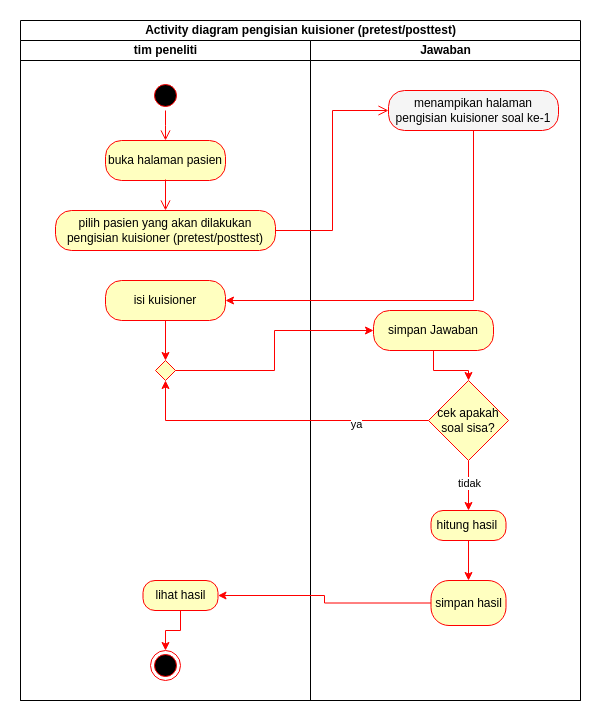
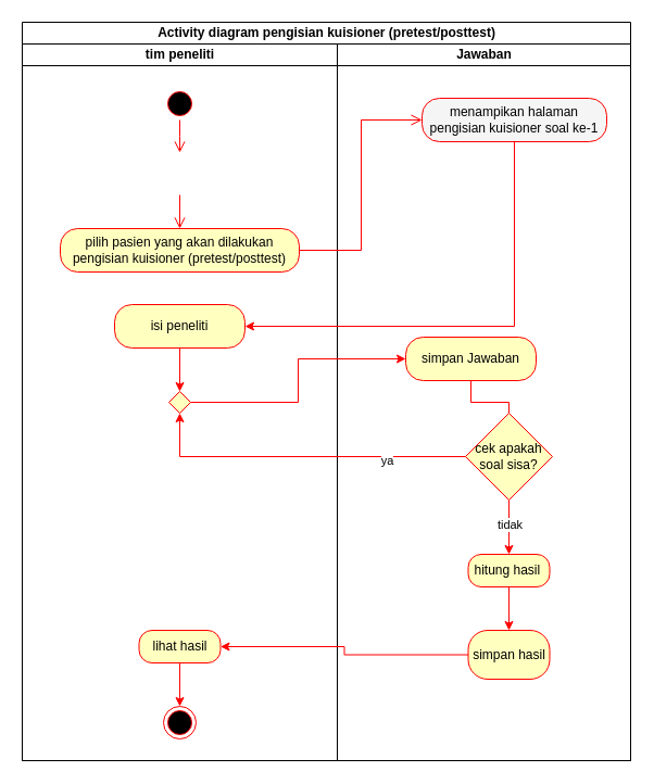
  <mxCell id="0" />
  <mxCell id="1" parent="0" />
  <mxCell id="2" value="Activity diagram pengisian kuisioner (pretest/posttest)" style="swimlane;childLayout=stackLayout;resizeParent=1;resizeParentMax=0;startSize=20;html=1;" parent="1" vertex="1"><mxGeometry x="20" y="20" width="560" height="680" as="geometry" /></mxCell>
  <mxCell id="3" value="tim peneliti" style="swimlane;startSize=20;html=1;" parent="2" vertex="1"><mxGeometry y="20" width="290" height="660" as="geometry" /></mxCell>
  <mxCell id="4" value="" style="ellipse;html=1;shape=startState;fillColor=#000000;strokeColor=#ff0000;" parent="3" vertex="1"><mxGeometry x="130" y="40" width="30" height="30" as="geometry" /></mxCell>
  <mxCell id="5" value="" style="edgeStyle=orthogonalEdgeStyle;html=1;verticalAlign=bottom;endArrow=open;endSize=8;strokeColor=#ff0000;rounded=0;" parent="3" source="4" edge="1"><mxGeometry relative="1" as="geometry"><mxPoint x="145" y="100" as="targetPoint" /></mxGeometry></mxCell>
- <mxCell id="6" value="buka halaman pasien" style="rounded=1;whiteSpace=wrap;html=1;arcSize=40;fontColor=#000000;fillColor=#ffffc0;strokeColor=#ff0000;" parent="3" vertex="1"><mxGeometry x="85" y="100" width="120" height="40" as="geometry" /></mxCell>
  <mxCell id="7" value="" style="edgeStyle=orthogonalEdgeStyle;html=1;verticalAlign=bottom;endArrow=open;endSize=8;strokeColor=#ff0000;rounded=0;" parent="3" edge="1"><mxGeometry relative="1" as="geometry"><mxPoint x="145" y="170" as="targetPoint" /><mxPoint x="145.0" y="139" as="sourcePoint" /></mxGeometry></mxCell>
  <mxCell id="8" value="pilih pasien yang akan dilakukan pengisian kuisioner (pretest/posttest)" style="rounded=1;whiteSpace=wrap;html=1;arcSize=40;fontColor=#000000;fillColor=#ffffc0;strokeColor=#ff0000;" parent="3" vertex="1"><mxGeometry x="35" y="170" width="220" height="40" as="geometry" /></mxCell>
  <mxCell id="9" style="edgeStyle=orthogonalEdgeStyle;rounded=0;orthogonalLoop=1;jettySize=auto;html=1;exitX=0.5;exitY=1;exitDx=0;exitDy=0;entryX=0.5;entryY=0;entryDx=0;entryDy=0;strokeColor=#FF0000;" parent="3" source="10" target="11" edge="1"><mxGeometry relative="1" as="geometry" /></mxCell>
- <mxCell id="10" value="isi kuisioner" style="rounded=1;whiteSpace=wrap;html=1;arcSize=40;fontColor=#000000;fillColor=#ffffc0;strokeColor=#ff0000;" parent="3" vertex="1"><mxGeometry x="85" y="240" width="120" height="40" as="geometry" /></mxCell>
+ <mxCell id="10" value="isi peneliti" style="rounded=1;whiteSpace=wrap;html=1;arcSize=40;fontColor=#000000;fillColor=#ffffc0;strokeColor=#ff0000;" parent="3" vertex="1"><mxGeometry x="85" y="240" width="120" height="40" as="geometry" /></mxCell>
  <mxCell id="11" value="" style="rhombus;whiteSpace=wrap;html=1;fontColor=#000000;fillColor=#ffffc0;strokeColor=#ff0000;" parent="3" vertex="1"><mxGeometry x="135" y="320" width="20" height="20" as="geometry" /></mxCell>
  <mxCell id="12" style="edgeStyle=orthogonalEdgeStyle;rounded=0;orthogonalLoop=1;jettySize=auto;html=1;exitX=0.5;exitY=1;exitDx=0;exitDy=0;entryX=0.5;entryY=0;entryDx=0;entryDy=0;strokeColor=#FF0000;" parent="3" source="13" target="14" edge="1"><mxGeometry relative="1" as="geometry" /></mxCell>
- <mxCell id="13" value="lihat hasil" style="rounded=1;whiteSpace=wrap;html=1;arcSize=40;fontColor=#000000;fillColor=#ffffc0;strokeColor=#ff0000;" parent="3" vertex="1"><mxGeometry x="122.5" y="540" width="75" height="30" as="geometry" /></mxCell>
+ <mxCell id="13" value="lihat hasil" style="rounded=1;whiteSpace=wrap;html=1;arcSize=40;fontColor=#000000;fillColor=#ffffc0;strokeColor=#ff0000;" parent="3" vertex="1"><mxGeometry x="107.5" y="540" width="75" height="30" as="geometry" /></mxCell>
  <mxCell id="14" value="" style="ellipse;html=1;shape=endState;fillColor=#000000;strokeColor=#ff0000;" parent="3" vertex="1"><mxGeometry x="130" y="610" width="30" height="30" as="geometry" /></mxCell>
  <mxCell id="15" value="Jawaban" style="swimlane;startSize=20;html=1;" parent="2" vertex="1"><mxGeometry x="290" y="20" width="270" height="660" as="geometry" /></mxCell>
  <mxCell id="16" value="" style="edgeStyle=elbowEdgeStyle;html=1;verticalAlign=bottom;endArrow=open;endSize=8;strokeColor=#ff0000;rounded=0;entryX=0;entryY=0.5;entryDx=0;entryDy=0;" parent="1" source="8" target="18" edge="1"><mxGeometry relative="1" as="geometry"><mxPoint x="1010" y="290" as="targetPoint" /></mxGeometry></mxCell>
  <mxCell id="17" style="edgeStyle=orthogonalEdgeStyle;rounded=0;orthogonalLoop=1;jettySize=auto;html=1;entryX=1;entryY=0.5;entryDx=0;entryDy=0;exitX=0.5;exitY=1;exitDx=0;exitDy=0;strokeColor=#FF0000;" parent="1" source="18" target="10" edge="1"><mxGeometry relative="1" as="geometry"><mxPoint x="1420" y="240" as="sourcePoint" /></mxGeometry></mxCell>
  <mxCell id="18" value="menampikan halaman pengisian kuisioner soal ke-1" style="rounded=1;whiteSpace=wrap;html=1;arcSize=40;fontColor=#000000;fillColor=#f5f5f5;strokeColor=#ff0000;" parent="1" vertex="1"><mxGeometry x="388" y="90" width="170" height="40" as="geometry" /></mxCell>
- <mxCell id="19" style="edgeStyle=orthogonalEdgeStyle;rounded=0;orthogonalLoop=1;jettySize=auto;html=1;exitX=0.5;exitY=1;exitDx=0;exitDy=0;entryX=0.5;entryY=0;entryDx=0;entryDy=0;strokeColor=#FF0000;" parent="1" source="20" target="23" edge="1"><mxGeometry relative="1" as="geometry" /></mxCell>
+ <mxCell id="19" style="edgeStyle=orthogonalEdgeStyle;rounded=0;orthogonalLoop=1;jettySize=auto;html=1;exitX=0.5;exitY=1;exitDx=0;exitDy=0;entryX=0.5;entryY=0;entryDx=0;entryDy=0;strokeColor=#FF0000;endArrow=none;" parent="1" source="20" target="23" edge="1"><mxGeometry relative="1" as="geometry" /></mxCell>
  <mxCell id="20" value="simpan Jawaban" style="rounded=1;whiteSpace=wrap;html=1;arcSize=40;fontColor=#000000;fillColor=#ffffc0;strokeColor=#ff0000;" parent="1" vertex="1"><mxGeometry x="373" y="310" width="120" height="40" as="geometry" /></mxCell>
  <mxCell id="21" style="edgeStyle=orthogonalEdgeStyle;rounded=0;orthogonalLoop=1;jettySize=auto;html=1;exitX=0.5;exitY=1;exitDx=0;exitDy=0;entryX=0.5;entryY=0;entryDx=0;entryDy=0;strokeColor=#FF0000;" parent="1" source="23" target="25" edge="1"><mxGeometry relative="1" as="geometry" /></mxCell>
  <mxCell id="22" value="tidak" style="edgeLabel;html=1;align=center;verticalAlign=middle;resizable=0;points=[];" parent="21" vertex="1" connectable="0"><mxGeometry x="-0.124" relative="1" as="geometry"><mxPoint as="offset" /></mxGeometry></mxCell>
  <mxCell id="23" value="cek apakah soal sisa?" style="rhombus;whiteSpace=wrap;html=1;fontColor=#000000;fillColor=#ffffc0;strokeColor=#ff0000;" parent="1" vertex="1"><mxGeometry x="428" y="380" width="80" height="80" as="geometry" /></mxCell>
  <mxCell id="24" style="edgeStyle=orthogonalEdgeStyle;rounded=0;orthogonalLoop=1;jettySize=auto;html=1;exitX=0.5;exitY=1;exitDx=0;exitDy=0;entryX=0.5;entryY=0;entryDx=0;entryDy=0;strokeColor=#FF0000;" parent="1" source="25" target="26" edge="1"><mxGeometry relative="1" as="geometry" /></mxCell>
  <mxCell id="25" value="hitung hasil&amp;nbsp;" style="rounded=1;whiteSpace=wrap;html=1;arcSize=40;fontColor=#000000;fillColor=#ffffc0;strokeColor=#ff0000;" parent="1" vertex="1"><mxGeometry x="430.5" y="510" width="75" height="30" as="geometry" /></mxCell>
  <mxCell id="26" value="simpan hasil" style="rounded=1;whiteSpace=wrap;html=1;arcSize=40;fontColor=#000000;fillColor=#ffffc0;strokeColor=#ff0000;" parent="1" vertex="1"><mxGeometry x="430.5" y="580" width="75" height="45" as="geometry" /></mxCell>
  <mxCell id="27" style="edgeStyle=elbowEdgeStyle;rounded=0;orthogonalLoop=1;jettySize=auto;html=1;exitX=0;exitY=0.5;exitDx=0;exitDy=0;entryX=0.5;entryY=1;entryDx=0;entryDy=0;elbow=vertical;strokeColor=#FF0000;" parent="1" source="23" target="11" edge="1"><mxGeometry relative="1" as="geometry"><Array as="points"><mxPoint x="190" y="420" /></Array></mxGeometry></mxCell>
  <mxCell id="28" value="ya" style="edgeLabel;html=1;align=center;verticalAlign=middle;resizable=0;points=[];" parent="27" vertex="1" connectable="0"><mxGeometry x="-0.521" y="3" relative="1" as="geometry"><mxPoint as="offset" /></mxGeometry></mxCell>
  <mxCell id="29" style="edgeStyle=orthogonalEdgeStyle;rounded=0;orthogonalLoop=1;jettySize=auto;html=1;exitX=1;exitY=0.5;exitDx=0;exitDy=0;strokeColor=#FF0000;entryX=0;entryY=0.5;entryDx=0;entryDy=0;" parent="1" source="11" target="20" edge="1"><mxGeometry relative="1" as="geometry" /></mxCell>
  <mxCell id="30" style="edgeStyle=orthogonalEdgeStyle;rounded=0;orthogonalLoop=1;jettySize=auto;html=1;entryX=1;entryY=0.5;entryDx=0;entryDy=0;strokeColor=#FF0000;" parent="1" source="26" target="13" edge="1"><mxGeometry relative="1" as="geometry" /></mxCell>
